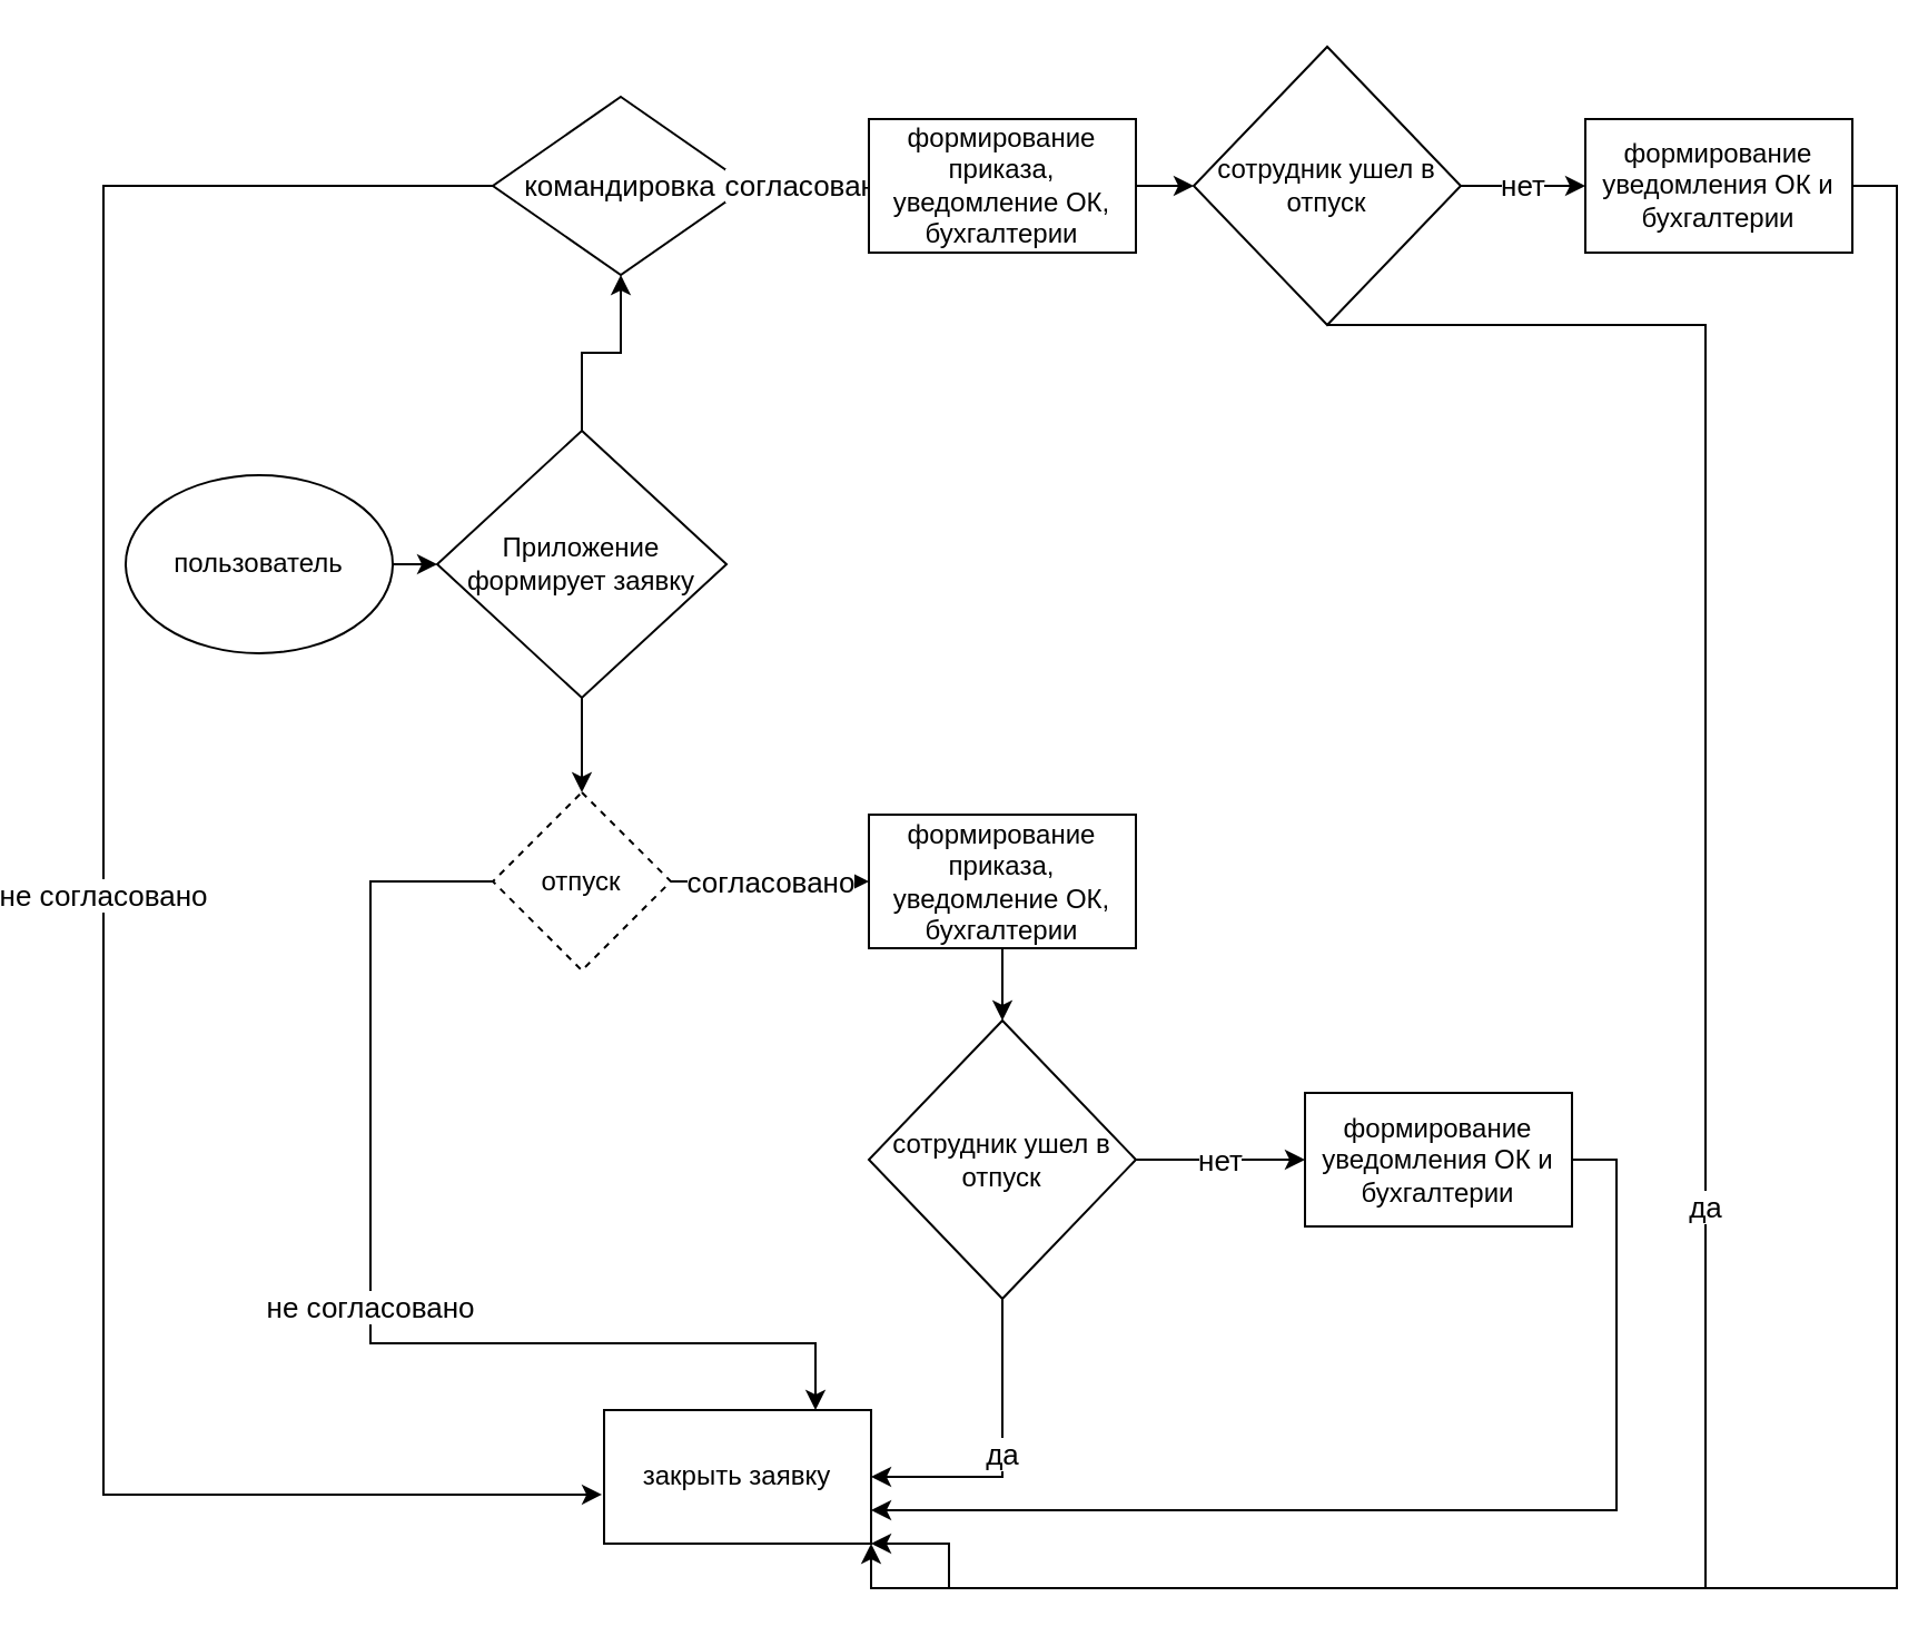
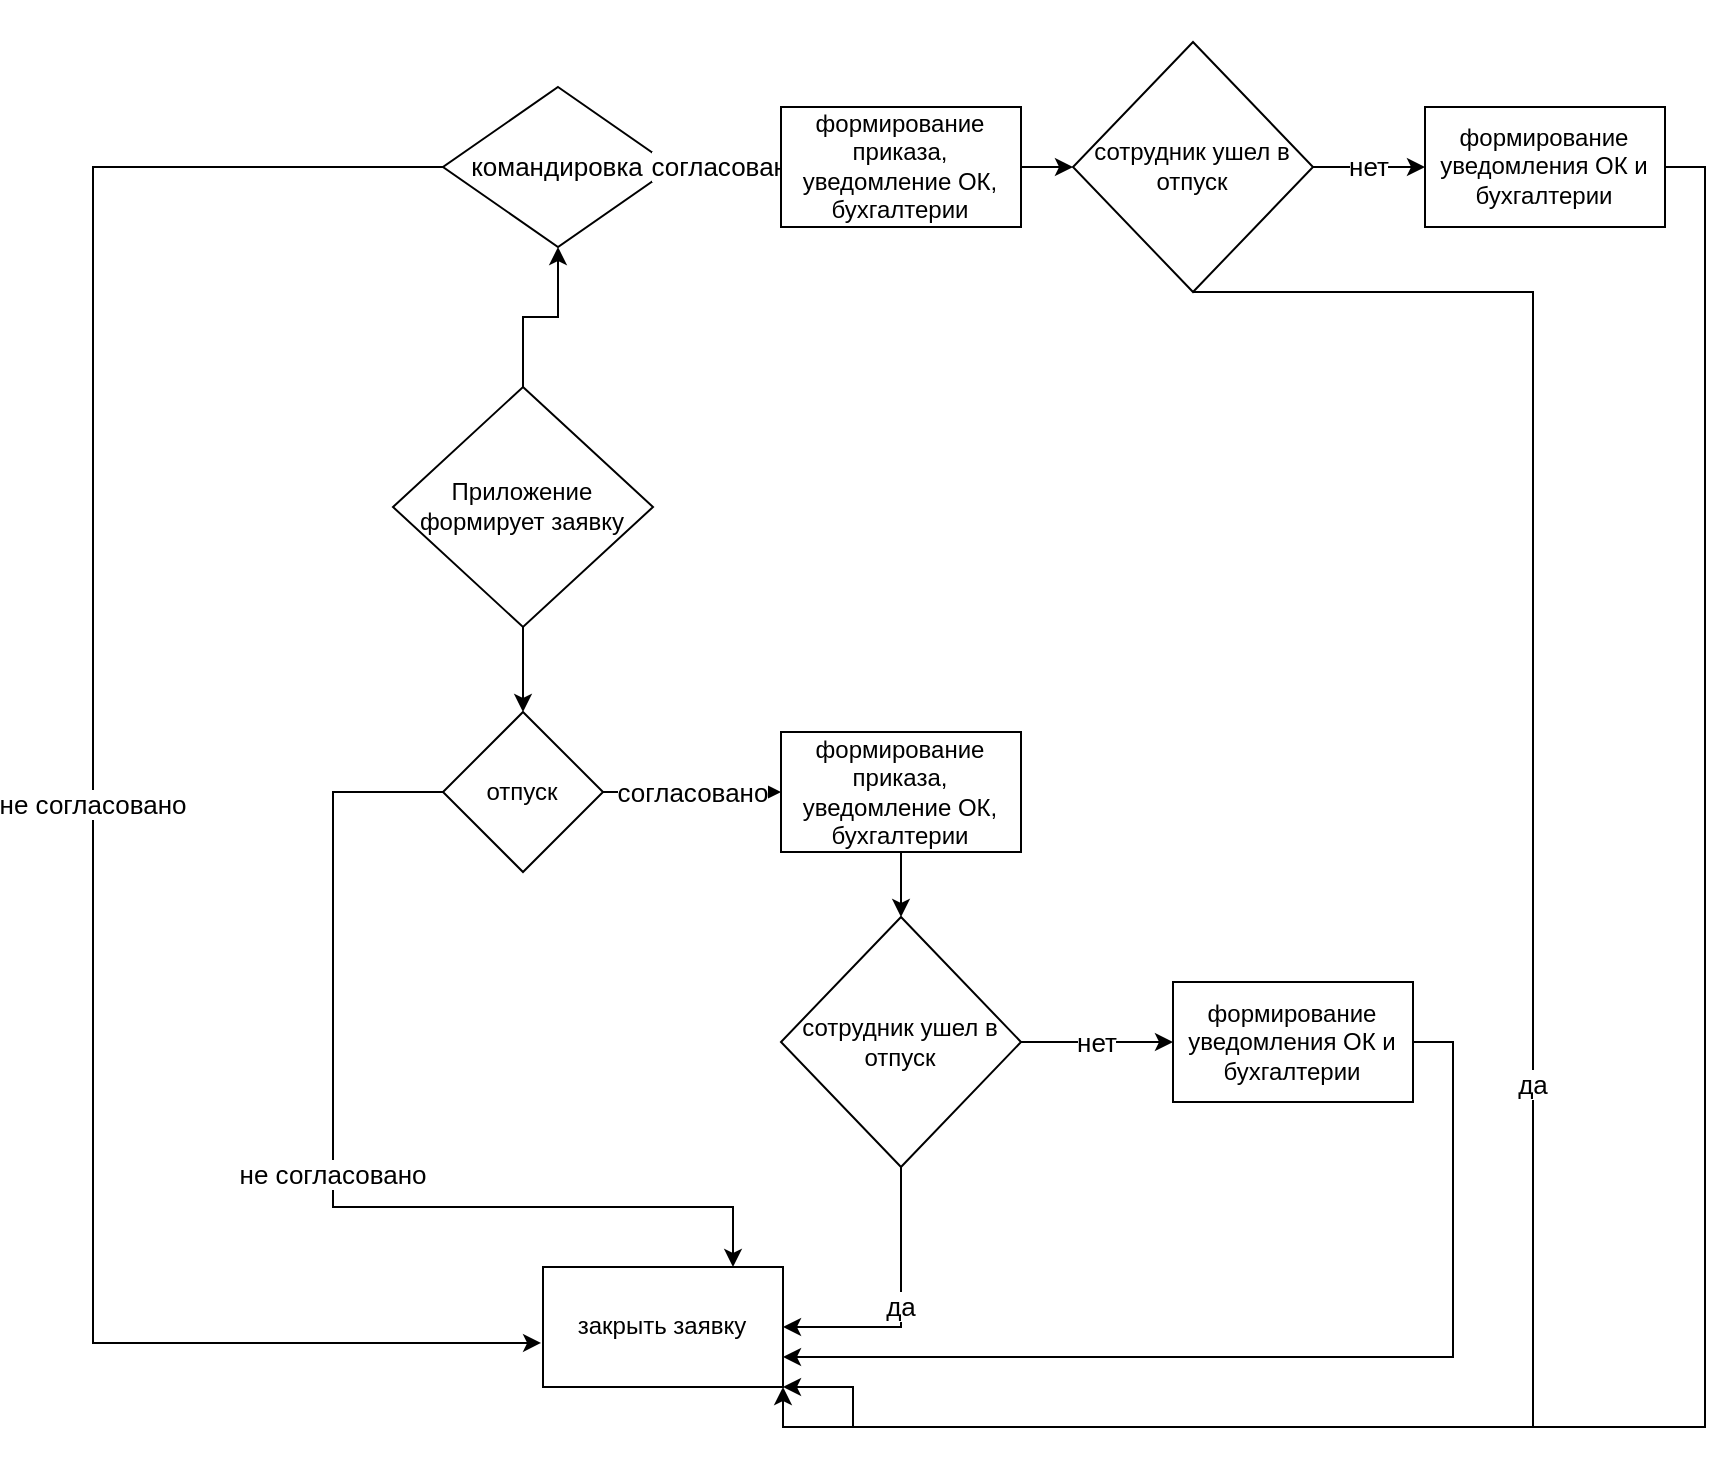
  <mxCell id="0" />
  <mxCell id="1" parent="0" />
- <mxCell id="2" style="edgeStyle=orthogonalEdgeStyle;rounded=0;orthogonalLoop=1;jettySize=auto;html=1;exitX=1;exitY=0.5;exitDx=0;exitDy=0;entryX=0;entryY=0.5;entryDx=0;entryDy=0;fontSize=13;" edge="1" parent="1" source="3" target="16"><mxGeometry relative="1" as="geometry" /></mxCell>
- <mxCell id="3" value="пользователь" style="ellipse;whiteSpace=wrap;html=1;" vertex="1" parent="1"><mxGeometry x="30" y="213" width="120" height="80" as="geometry" /></mxCell>
  <mxCell id="4" value="" style="endArrow=classic;html=1;rounded=0;exitX=1;exitY=0.5;exitDx=0;exitDy=0;entryX=0;entryY=0.5;entryDx=0;entryDy=0;startArrow=none;" edge="1" parent="1" source="16"><mxGeometry width="50" height="50" relative="1" as="geometry"><mxPoint x="400" y="343" as="sourcePoint" /><mxPoint x="230" y="253" as="targetPoint" /></mxGeometry></mxCell>
  <mxCell id="5" value="" style="edgeStyle=orthogonalEdgeStyle;rounded=0;orthogonalLoop=1;jettySize=auto;html=1;fontSize=13;entryX=0.5;entryY=1;entryDx=0;entryDy=0;" edge="1" parent="1" source="16" target="20"><mxGeometry x="0.273" relative="1" as="geometry"><mxPoint x="235" y="133" as="targetPoint" /><mxPoint as="offset" /></mxGeometry></mxCell>
  <mxCell id="6" value="" style="edgeStyle=orthogonalEdgeStyle;rounded=0;orthogonalLoop=1;jettySize=auto;html=1;fontSize=13;" edge="1" parent="1" source="16" target="9"><mxGeometry relative="1" as="geometry" /></mxCell>
  <mxCell id="7" value="не согласовано&lt;br&gt;" style="edgeStyle=orthogonalEdgeStyle;rounded=0;orthogonalLoop=1;jettySize=auto;html=1;fontSize=13;exitX=0;exitY=0.5;exitDx=0;exitDy=0;" edge="1" parent="1" source="9" target="10"><mxGeometry relative="1" as="geometry"><Array as="points"><mxPoint x="140" y="396" /><mxPoint x="140" y="603" /><mxPoint x="340" y="603" /></Array></mxGeometry></mxCell>
  <mxCell id="8" value="согласовано" style="edgeStyle=orthogonalEdgeStyle;rounded=0;orthogonalLoop=1;jettySize=auto;html=1;fontSize=13;" edge="1" parent="1" source="9" target="12"><mxGeometry relative="1" as="geometry" /></mxCell>
- <mxCell id="9" value="отпуск" style="rhombus;whiteSpace=wrap;html=1;dashed=1;" vertex="1" parent="1"><mxGeometry x="195" y="355.5" width="80" height="80" as="geometry" /></mxCell>
+ <mxCell id="9" value="отпуск" style="rhombus;whiteSpace=wrap;html=1;" vertex="1" parent="1"><mxGeometry x="195" y="355.5" width="80" height="80" as="geometry" /></mxCell>
  <mxCell id="10" value="закрыть заявку" style="whiteSpace=wrap;html=1;" vertex="1" parent="1"><mxGeometry x="245" y="633" width="120" height="60" as="geometry" /></mxCell>
  <mxCell id="11" value="" style="edgeStyle=orthogonalEdgeStyle;rounded=0;orthogonalLoop=1;jettySize=auto;html=1;fontSize=13;" edge="1" parent="1" source="12" target="15"><mxGeometry relative="1" as="geometry" /></mxCell>
  <mxCell id="12" value="формирование приказа, уведомление ОК, бухгалтерии" style="whiteSpace=wrap;html=1;" vertex="1" parent="1"><mxGeometry x="364" y="365.5" width="120" height="60" as="geometry" /></mxCell>
  <mxCell id="13" value="да" style="edgeStyle=orthogonalEdgeStyle;rounded=0;orthogonalLoop=1;jettySize=auto;html=1;exitX=0.5;exitY=1;exitDx=0;exitDy=0;entryX=1;entryY=0.5;entryDx=0;entryDy=0;fontSize=13;" edge="1" parent="1" source="15" target="10"><mxGeometry relative="1" as="geometry" /></mxCell>
  <mxCell id="14" value="нет" style="edgeStyle=orthogonalEdgeStyle;rounded=0;orthogonalLoop=1;jettySize=auto;html=1;fontSize=13;" edge="1" parent="1" source="15" target="18"><mxGeometry relative="1" as="geometry" /></mxCell>
  <mxCell id="15" value="сотрудник ушел в отпуск" style="rhombus;whiteSpace=wrap;html=1;" vertex="1" parent="1"><mxGeometry x="364" y="458" width="120" height="125" as="geometry" /></mxCell>
  <mxCell id="16" value="&lt;span&gt;Приложение формирует заявку&lt;/span&gt;" style="rhombus;whiteSpace=wrap;html=1;" vertex="1" parent="1"><mxGeometry x="170" y="193" width="130" height="120" as="geometry" /></mxCell>
  <mxCell id="17" style="edgeStyle=orthogonalEdgeStyle;rounded=0;orthogonalLoop=1;jettySize=auto;html=1;exitX=1;exitY=0.5;exitDx=0;exitDy=0;entryX=1;entryY=0.75;entryDx=0;entryDy=0;fontSize=13;" edge="1" parent="1" source="18" target="10"><mxGeometry relative="1" as="geometry" /></mxCell>
  <mxCell id="18" value="формирование уведомления ОК и бухгалтерии" style="whiteSpace=wrap;html=1;" vertex="1" parent="1"><mxGeometry x="560" y="490.5" width="120" height="60" as="geometry" /></mxCell>
  <mxCell id="19" value="не согласовано" style="edgeStyle=orthogonalEdgeStyle;rounded=0;orthogonalLoop=1;jettySize=auto;html=1;exitX=0;exitY=0.5;exitDx=0;exitDy=0;entryX=-0.008;entryY=0.633;entryDx=0;entryDy=0;entryPerimeter=0;fontSize=13;" edge="1" parent="1" source="20" target="10"><mxGeometry relative="1" as="geometry"><Array as="points"><mxPoint x="20" y="83" /><mxPoint x="20" y="671" /></Array></mxGeometry></mxCell>
  <mxCell id="20" value="командировка" style="rhombus;whiteSpace=wrap;html=1;fontSize=13;" vertex="1" parent="1"><mxGeometry x="195" y="43" width="115" height="80" as="geometry" /></mxCell>
  <mxCell id="21" value="согласовано" style="edgeStyle=orthogonalEdgeStyle;rounded=0;orthogonalLoop=1;jettySize=auto;html=1;fontSize=13;exitX=1;exitY=0.5;exitDx=0;exitDy=0;" edge="1" parent="1" target="23" source="20"><mxGeometry relative="1" as="geometry"><mxPoint x="290" y="83" as="sourcePoint" /></mxGeometry></mxCell>
  <mxCell id="22" style="edgeStyle=orthogonalEdgeStyle;rounded=0;orthogonalLoop=1;jettySize=auto;html=1;exitX=1;exitY=0.5;exitDx=0;exitDy=0;entryX=0;entryY=0.5;entryDx=0;entryDy=0;fontSize=13;" edge="1" parent="1" source="23" target="26"><mxGeometry relative="1" as="geometry" /></mxCell>
  <mxCell id="23" value="формирование приказа, уведомление ОК, бухгалтерии" style="whiteSpace=wrap;html=1;" vertex="1" parent="1"><mxGeometry x="364" y="53" width="120" height="60" as="geometry" /></mxCell>
  <mxCell id="24" value="нет" style="edgeStyle=orthogonalEdgeStyle;rounded=0;orthogonalLoop=1;jettySize=auto;html=1;fontSize=13;" edge="1" parent="1" source="26" target="28"><mxGeometry relative="1" as="geometry" /></mxCell>
  <mxCell id="25" value="да" style="edgeStyle=orthogonalEdgeStyle;rounded=0;orthogonalLoop=1;jettySize=auto;html=1;exitX=0.5;exitY=1;exitDx=0;exitDy=0;entryX=1;entryY=1;entryDx=0;entryDy=0;fontSize=13;" edge="1" parent="1" source="26" target="10"><mxGeometry relative="1" as="geometry"><Array as="points"><mxPoint x="740" y="146" /><mxPoint x="740" y="713" /><mxPoint x="400" y="713" /></Array></mxGeometry></mxCell>
  <mxCell id="26" value="сотрудник ушел в отпуск" style="rhombus;whiteSpace=wrap;html=1;" vertex="1" parent="1"><mxGeometry x="510" y="20.5" width="120" height="125" as="geometry" /></mxCell>
  <mxCell id="27" style="edgeStyle=orthogonalEdgeStyle;rounded=0;orthogonalLoop=1;jettySize=auto;html=1;exitX=1;exitY=0.5;exitDx=0;exitDy=0;entryX=1;entryY=1;entryDx=0;entryDy=0;fontSize=13;" edge="1" parent="1" source="28" target="10"><mxGeometry relative="1" as="geometry" /></mxCell>
  <mxCell id="28" value="формирование уведомления ОК и бухгалтерии" style="whiteSpace=wrap;html=1;" vertex="1" parent="1"><mxGeometry x="686" y="53" width="120" height="60" as="geometry" /></mxCell>
